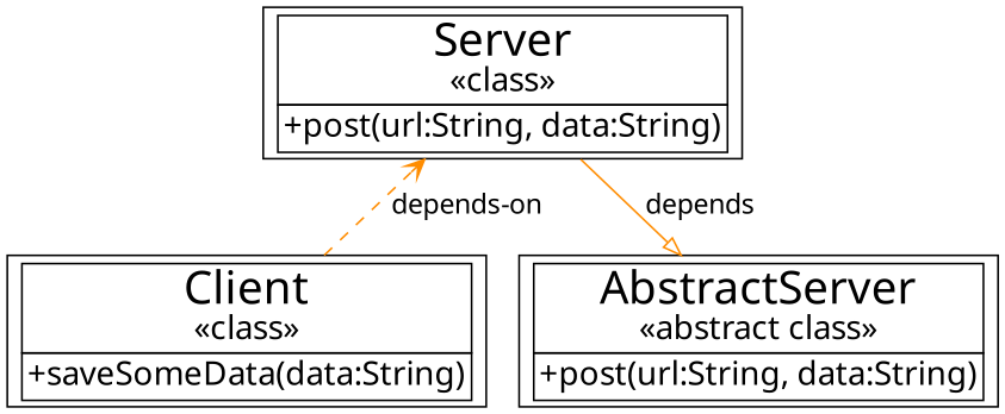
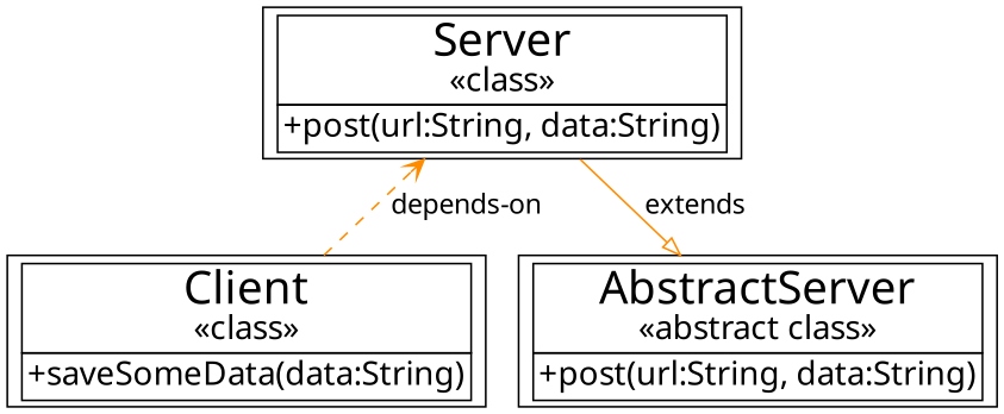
  digraph {
    rankdir=BT
    node [fontname=Futura fontsize=18 shape=box]
    edge [color=darkorange fontname=Baskerville fontsize=15]
    n1 [label=<     <TABLE BORDER="0" CELLSPACING="0">       <TR BORDER="0"><TD BORDER="1"><FONT POINT-SIZE="25">Client</FONT><BR />«class»</TD></TR>       <TR BORDER="0"><TD BORDER="1">+saveSomeData(data:String)</TD></TR>     </TABLE>   >]
    n2 [label=<     <TABLE BORDER="0" CELLSPACING="0">       <TR BORDER="0"><TD BORDER="1"><FONT POINT-SIZE="25">AbstractServer</FONT><BR />«abstract class»</TD></TR>       <TR BORDER="0"><TD BORDER="1">+post(url:String, data:String)</TD></TR>     </TABLE>   >]
    n3 [label=<     <TABLE BORDER="0" CELLSPACING="0">       <TR BORDER="0"><TD BORDER="1"><FONT POINT-SIZE="25">Server</FONT><BR />«class»</TD></TR>       <TR BORDER="0"><TD BORDER="1">+post(url:String, data:String)</TD></TR>     </TABLE>   >]
    subgraph sub_1 {
      rank=same
      n1
      n2
    }
    n1 -> n3 [arrowhead=open label="depends-on" style=dashed]
-   n3 -> n2 [arrowhead=empty label=depends]
+   n3 -> n2 [arrowhead=empty label=extends]
  }
